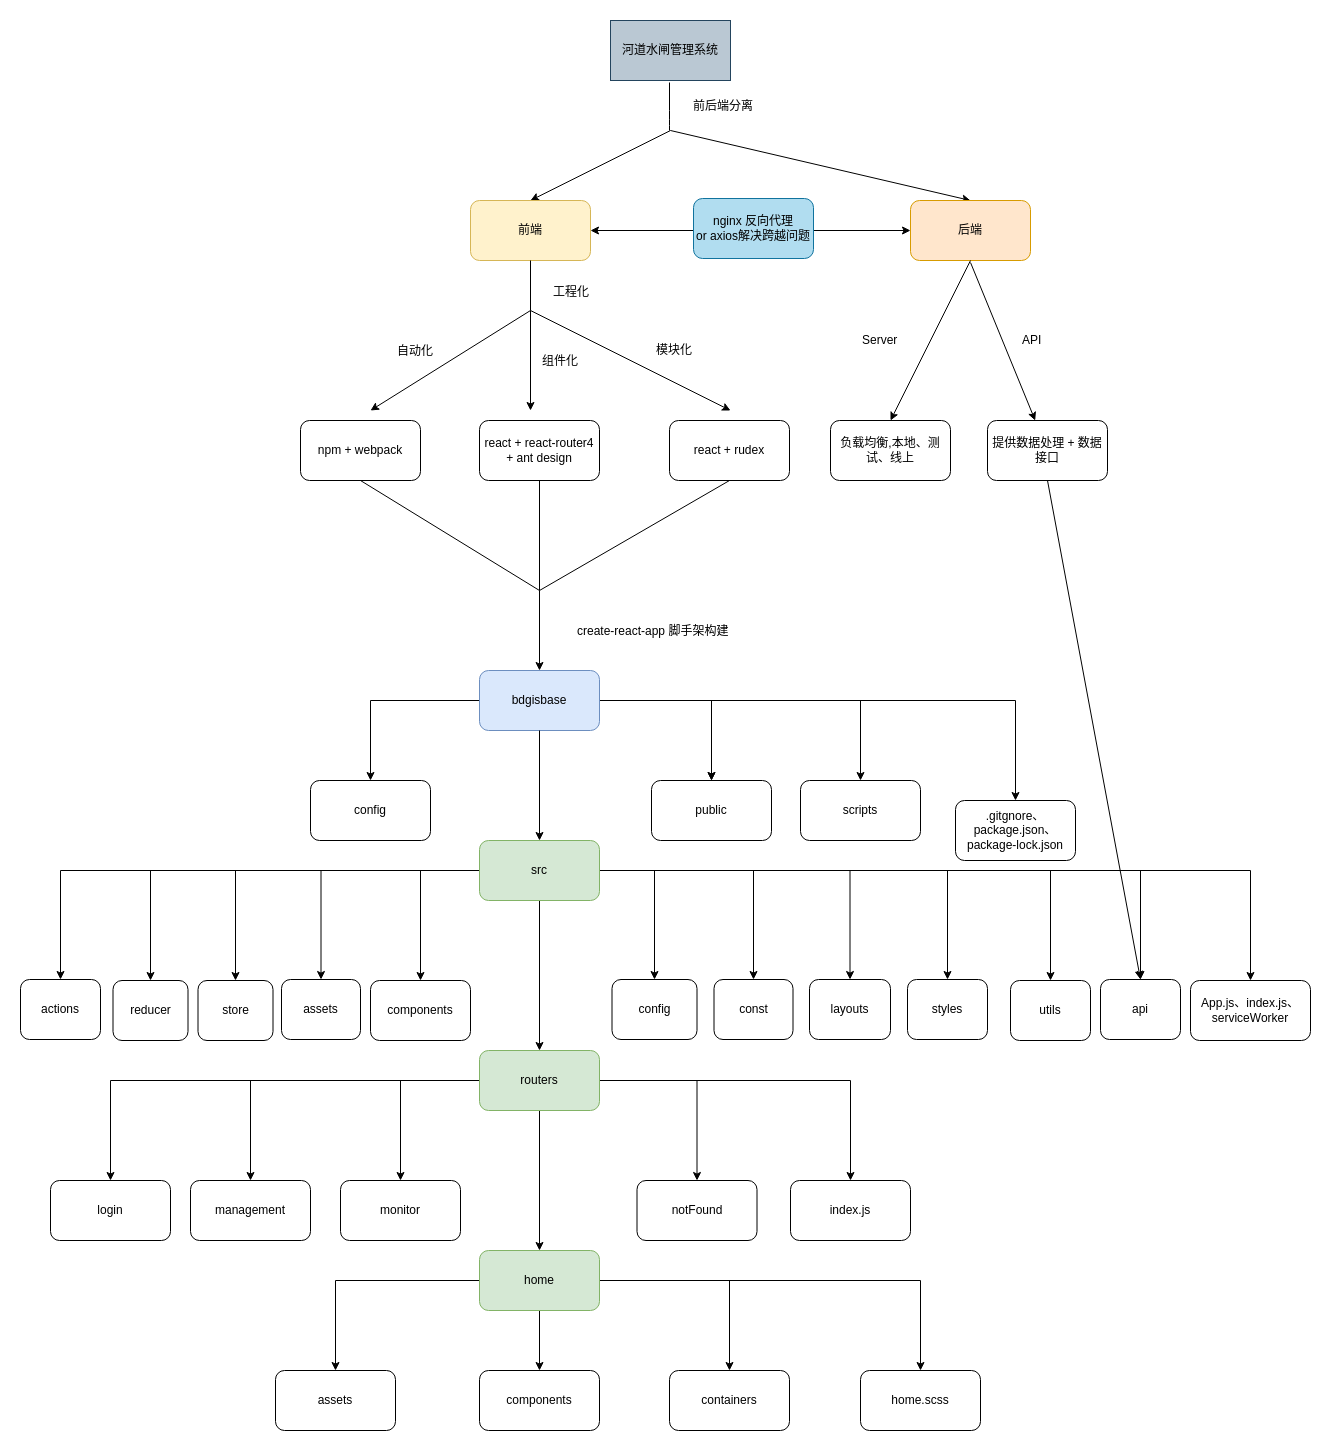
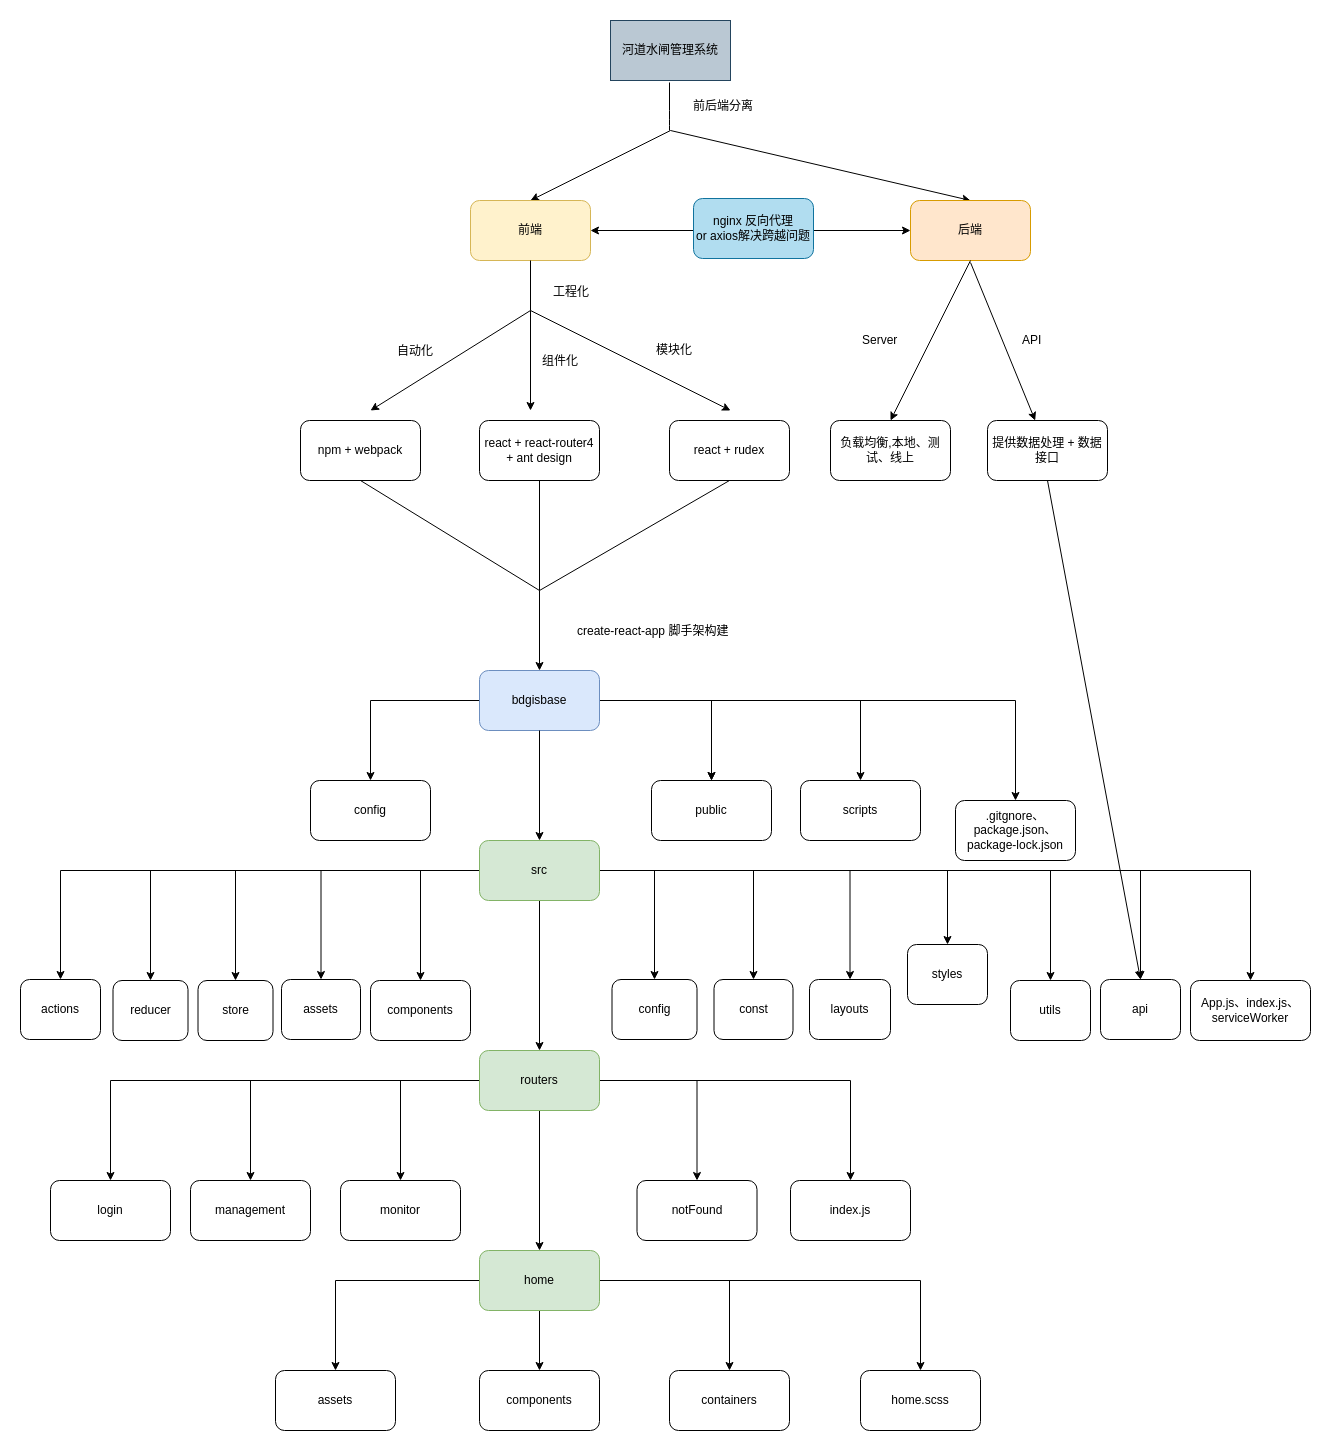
  <mxCell id="0" />
  <mxCell id="1" parent="0" />
  <mxCell id="2" value="河道水闸管理系统" style="rounded=0;whiteSpace=wrap;html=1;fillColor=#bac8d3;strokeColor=#23445d;" vertex="1" parent="1"><mxGeometry x="610" y="20" width="120" height="60" as="geometry" /></mxCell>
  <mxCell id="3" value="" style="endArrow=none;html=1;entryX=0.408;entryY=1.033;entryDx=0;entryDy=0;entryPerimeter=0;" edge="1" parent="1"><mxGeometry width="50" height="50" relative="1" as="geometry"><mxPoint x="669" y="130" as="sourcePoint" /><mxPoint x="669" y="82" as="targetPoint" /><Array as="points"><mxPoint x="669" y="120" /></Array></mxGeometry></mxCell>
  <mxCell id="4" value="" style="endArrow=classic;html=1;entryX=0.5;entryY=0;entryDx=0;entryDy=0;" edge="1" parent="1" target="7"><mxGeometry width="50" height="50" relative="1" as="geometry"><mxPoint x="670" y="130" as="sourcePoint" /><mxPoint x="520" y="190" as="targetPoint" /></mxGeometry></mxCell>
  <mxCell id="5" value="" style="endArrow=classic;html=1;entryX=0.5;entryY=0;entryDx=0;entryDy=0;" edge="1" parent="1" target="6"><mxGeometry width="50" height="50" relative="1" as="geometry"><mxPoint x="670" y="130" as="sourcePoint" /><mxPoint x="970" y="190" as="targetPoint" /></mxGeometry></mxCell>
  <mxCell id="6" value="后端" style="rounded=1;whiteSpace=wrap;html=1;fillColor=#ffe6cc;strokeColor=#d79b00;" vertex="1" parent="1"><mxGeometry x="910" y="200" width="120" height="60" as="geometry" /></mxCell>
  <mxCell id="7" value="前端" style="rounded=1;whiteSpace=wrap;html=1;fillColor=#fff2cc;strokeColor=#d6b656;" vertex="1" parent="1"><mxGeometry x="470" y="200" width="120" height="60" as="geometry" /></mxCell>
  <mxCell id="8" value="npm + webpack" style="rounded=1;whiteSpace=wrap;html=1;" vertex="1" parent="1"><mxGeometry x="300" y="420" width="120" height="60" as="geometry" /></mxCell>
  <mxCell id="9" value="前后端分离" style="text;html=1;resizable=0;points=[];autosize=1;align=left;verticalAlign=top;spacingTop=-4;" vertex="1" parent="1"><mxGeometry x="691" y="96" width="80" height="20" as="geometry" /></mxCell>
  <mxCell id="10" value="工程化" style="text;html=1;resizable=0;points=[];autosize=1;align=left;verticalAlign=top;spacingTop=-4;" vertex="1" parent="1"><mxGeometry x="551" y="282" width="50" height="20" as="geometry" /></mxCell>
  <mxCell id="11" value="" style="endArrow=classic;html=1;" edge="1" parent="1"><mxGeometry width="50" height="50" relative="1" as="geometry"><mxPoint x="530" y="310" as="sourcePoint" /><mxPoint x="370" y="410" as="targetPoint" /></mxGeometry></mxCell>
  <mxCell id="12" value="" style="endArrow=none;html=1;exitX=0.5;exitY=1;exitDx=0;exitDy=0;" edge="1" parent="1" source="7"><mxGeometry width="50" height="50" relative="1" as="geometry"><mxPoint x="290" y="470" as="sourcePoint" /><mxPoint x="530" y="310" as="targetPoint" /></mxGeometry></mxCell>
  <mxCell id="13" value="" style="endArrow=classic;html=1;" edge="1" parent="1"><mxGeometry width="50" height="50" relative="1" as="geometry"><mxPoint x="530" y="310" as="sourcePoint" /><mxPoint x="530" y="410" as="targetPoint" /></mxGeometry></mxCell>
  <mxCell id="14" value="&lt;span&gt;自动化&lt;/span&gt;" style="text;html=1;resizable=0;points=[];autosize=1;align=left;verticalAlign=top;spacingTop=-4;" vertex="1" parent="1"><mxGeometry x="395" y="341" width="50" height="20" as="geometry" /></mxCell>
  <mxCell id="15" value="组件化" style="text;html=1;resizable=0;points=[];autosize=1;align=left;verticalAlign=top;spacingTop=-4;" vertex="1" parent="1"><mxGeometry x="540" y="351" width="50" height="20" as="geometry" /></mxCell>
  <mxCell id="16" value="" style="endArrow=classic;html=1;" edge="1" parent="1"><mxGeometry width="50" height="50" relative="1" as="geometry"><mxPoint x="530" y="310" as="sourcePoint" /><mxPoint x="730" y="410" as="targetPoint" /></mxGeometry></mxCell>
  <mxCell id="17" value="模块化" style="text;html=1;resizable=0;points=[];autosize=1;align=left;verticalAlign=top;spacingTop=-4;" vertex="1" parent="1"><mxGeometry x="654" y="340" width="50" height="20" as="geometry" /></mxCell>
  <mxCell id="18" value="react + react-router4 + ant design" style="rounded=1;whiteSpace=wrap;html=1;" vertex="1" parent="1"><mxGeometry x="479" y="420" width="120" height="60" as="geometry" /></mxCell>
  <mxCell id="19" value="react + rudex" style="rounded=1;whiteSpace=wrap;html=1;" vertex="1" parent="1"><mxGeometry x="669" y="420" width="120" height="60" as="geometry" /></mxCell>
  <mxCell id="20" value="" style="endArrow=classic;html=1;" edge="1" parent="1" target="21"><mxGeometry width="50" height="50" relative="1" as="geometry"><mxPoint x="970" y="262" as="sourcePoint" /><mxPoint x="970" y="330" as="targetPoint" /></mxGeometry></mxCell>
  <mxCell id="21" value="提供数据处理 + 数据接口" style="rounded=1;whiteSpace=wrap;html=1;" vertex="1" parent="1"><mxGeometry x="987" y="420" width="120" height="60" as="geometry" /></mxCell>
  <mxCell id="22" value="" style="endArrow=none;html=1;entryX=0.5;entryY=1;entryDx=0;entryDy=0;" edge="1" parent="1" target="8"><mxGeometry width="50" height="50" relative="1" as="geometry"><mxPoint x="539" y="590" as="sourcePoint" /><mxPoint x="350" y="500" as="targetPoint" /></mxGeometry></mxCell>
  <mxCell id="23" value="" style="endArrow=none;html=1;entryX=0.5;entryY=1;entryDx=0;entryDy=0;" edge="1" parent="1" target="18"><mxGeometry width="50" height="50" relative="1" as="geometry"><mxPoint x="539" y="590" as="sourcePoint" /><mxPoint x="350" y="570" as="targetPoint" /></mxGeometry></mxCell>
  <mxCell id="24" value="" style="endArrow=none;html=1;entryX=0.5;entryY=1;entryDx=0;entryDy=0;" edge="1" parent="1" target="19"><mxGeometry width="50" height="50" relative="1" as="geometry"><mxPoint x="539" y="590" as="sourcePoint" /><mxPoint x="350" y="640" as="targetPoint" /></mxGeometry></mxCell>
  <mxCell id="25" value="" style="edgeStyle=orthogonalEdgeStyle;rounded=0;orthogonalLoop=1;jettySize=auto;html=1;" edge="1" parent="1" source="29" target="32"><mxGeometry relative="1" as="geometry" /></mxCell>
  <mxCell id="26" value="" style="edgeStyle=orthogonalEdgeStyle;rounded=0;orthogonalLoop=1;jettySize=auto;html=1;" edge="1" parent="1" source="29" target="31"><mxGeometry relative="1" as="geometry" /></mxCell>
  <mxCell id="27" value="" style="edgeStyle=orthogonalEdgeStyle;rounded=0;orthogonalLoop=1;jettySize=auto;html=1;" edge="1" parent="1" source="29" target="31"><mxGeometry relative="1" as="geometry" /></mxCell>
  <mxCell id="28" value="" style="edgeStyle=orthogonalEdgeStyle;rounded=0;orthogonalLoop=1;jettySize=auto;html=1;" edge="1" parent="1" source="29" target="30"><mxGeometry relative="1" as="geometry" /></mxCell>
  <mxCell id="29" value="bdgisbase" style="rounded=1;whiteSpace=wrap;html=1;fillColor=#dae8fc;strokeColor=#6c8ebf;" vertex="1" parent="1"><mxGeometry x="479" y="670" width="120" height="60" as="geometry" /></mxCell>
  <mxCell id="30" value=".gitgnore、package.json、package-lock.json" style="rounded=1;whiteSpace=wrap;html=1;" vertex="1" parent="1"><mxGeometry x="955" y="800" width="120" height="60" as="geometry" /></mxCell>
  <mxCell id="31" value="public" style="rounded=1;whiteSpace=wrap;html=1;" vertex="1" parent="1"><mxGeometry x="651" y="780" width="120" height="60" as="geometry" /></mxCell>
  <mxCell id="32" value="config" style="rounded=1;whiteSpace=wrap;html=1;" vertex="1" parent="1"><mxGeometry x="310" y="780" width="120" height="60" as="geometry" /></mxCell>
  <mxCell id="33" value="" style="endArrow=classic;html=1;" edge="1" parent="1" target="29"><mxGeometry width="50" height="50" relative="1" as="geometry"><mxPoint x="539" y="590" as="sourcePoint" /><mxPoint x="350" y="750" as="targetPoint" /></mxGeometry></mxCell>
  <mxCell id="34" value="create-react-app 脚手架构建" style="text;html=1;resizable=0;points=[];autosize=1;align=left;verticalAlign=top;spacingTop=-4;" vertex="1" parent="1"><mxGeometry x="575" y="621" width="170" height="20" as="geometry" /></mxCell>
  <mxCell id="35" value="" style="endArrow=classic;startArrow=classic;html=1;exitX=0;exitY=0.5;exitDx=0;exitDy=0;entryX=1;entryY=0.5;entryDx=0;entryDy=0;" edge="1" parent="1" source="6" target="7"><mxGeometry width="50" height="50" relative="1" as="geometry"><mxPoint x="300" y="910" as="sourcePoint" /><mxPoint x="350" y="860" as="targetPoint" /></mxGeometry></mxCell>
  <mxCell id="36" value="nginx 反向代理 or&amp;nbsp;&lt;span&gt;axios解决跨越问题&lt;/span&gt;" style="rounded=1;whiteSpace=wrap;html=1;fillColor=#b1ddf0;strokeColor=#10739e;" vertex="1" parent="1"><mxGeometry x="693" y="198" width="120" height="60" as="geometry" /></mxCell>
  <mxCell id="37" value="" style="endArrow=classic;html=1;entryX=0.5;entryY=0;entryDx=0;entryDy=0;" edge="1" parent="1" target="38"><mxGeometry width="50" height="50" relative="1" as="geometry"><mxPoint x="970" y="260" as="sourcePoint" /><mxPoint x="1050" y="420" as="targetPoint" /></mxGeometry></mxCell>
  <mxCell id="38" value="负载均衡,本地、测试、线上" style="rounded=1;whiteSpace=wrap;html=1;" vertex="1" parent="1"><mxGeometry x="830" y="420" width="120" height="60" as="geometry" /></mxCell>
  <mxCell id="39" value="API" style="text;html=1;resizable=0;points=[];autosize=1;align=left;verticalAlign=top;spacingTop=-4;" vertex="1" parent="1"><mxGeometry x="1020" y="330" width="30" height="20" as="geometry" /></mxCell>
  <mxCell id="40" value="Server" style="text;html=1;resizable=0;points=[];autosize=1;align=left;verticalAlign=top;spacingTop=-4;" vertex="1" parent="1"><mxGeometry x="860" y="330" width="50" height="20" as="geometry" /></mxCell>
  <mxCell id="41" value="" style="endArrow=classic;html=1;exitX=0.5;exitY=1;exitDx=0;exitDy=0;" edge="1" parent="1" source="29" target="55"><mxGeometry width="50" height="50" relative="1" as="geometry"><mxPoint x="300" y="910" as="sourcePoint" /><mxPoint x="480" y="780" as="targetPoint" /></mxGeometry></mxCell>
  <mxCell id="42" value="" style="edgeStyle=orthogonalEdgeStyle;rounded=0;orthogonalLoop=1;jettySize=auto;html=1;" edge="1" parent="1" source="55" target="88"><mxGeometry relative="1" as="geometry" /></mxCell>
  <mxCell id="43" value="" style="edgeStyle=orthogonalEdgeStyle;rounded=0;orthogonalLoop=1;jettySize=auto;html=1;" edge="1" parent="1" source="55" target="87"><mxGeometry relative="1" as="geometry" /></mxCell>
  <mxCell id="44" value="" style="edgeStyle=orthogonalEdgeStyle;rounded=0;orthogonalLoop=1;jettySize=auto;html=1;" edge="1" parent="1" source="55" target="86"><mxGeometry relative="1" as="geometry" /></mxCell>
  <mxCell id="45" value="" style="edgeStyle=orthogonalEdgeStyle;rounded=0;orthogonalLoop=1;jettySize=auto;html=1;" edge="1" parent="1" source="55" target="85"><mxGeometry relative="1" as="geometry" /></mxCell>
  <mxCell id="46" value="" style="edgeStyle=orthogonalEdgeStyle;rounded=0;orthogonalLoop=1;jettySize=auto;html=1;" edge="1" parent="1" source="55" target="84"><mxGeometry relative="1" as="geometry" /></mxCell>
  <mxCell id="47" value="" style="edgeStyle=orthogonalEdgeStyle;rounded=0;orthogonalLoop=1;jettySize=auto;html=1;" edge="1" parent="1" source="55" target="83"><mxGeometry relative="1" as="geometry" /></mxCell>
  <mxCell id="48" value="" style="edgeStyle=orthogonalEdgeStyle;rounded=0;orthogonalLoop=1;jettySize=auto;html=1;" edge="1" parent="1" source="55" target="82"><mxGeometry relative="1" as="geometry" /></mxCell>
  <mxCell id="49" value="" style="edgeStyle=orthogonalEdgeStyle;rounded=0;orthogonalLoop=1;jettySize=auto;html=1;" edge="1" parent="1" source="55" target="81"><mxGeometry relative="1" as="geometry" /></mxCell>
  <mxCell id="50" value="" style="edgeStyle=orthogonalEdgeStyle;rounded=0;orthogonalLoop=1;jettySize=auto;html=1;" edge="1" parent="1" source="55" target="80"><mxGeometry relative="1" as="geometry" /></mxCell>
  <mxCell id="51" value="" style="edgeStyle=orthogonalEdgeStyle;rounded=0;orthogonalLoop=1;jettySize=auto;html=1;" edge="1" parent="1" source="55" target="79"><mxGeometry relative="1" as="geometry" /></mxCell>
  <mxCell id="52" value="" style="edgeStyle=orthogonalEdgeStyle;rounded=0;orthogonalLoop=1;jettySize=auto;html=1;" edge="1" parent="1" source="55" target="78"><mxGeometry relative="1" as="geometry" /></mxCell>
  <mxCell id="53" value="" style="edgeStyle=orthogonalEdgeStyle;rounded=0;orthogonalLoop=1;jettySize=auto;html=1;" edge="1" parent="1" source="55" target="77"><mxGeometry relative="1" as="geometry" /></mxCell>
  <mxCell id="54" value="" style="edgeStyle=orthogonalEdgeStyle;rounded=0;orthogonalLoop=1;jettySize=auto;html=1;" edge="1" parent="1" source="55" target="62"><mxGeometry relative="1" as="geometry" /></mxCell>
  <mxCell id="55" value="src" style="rounded=1;whiteSpace=wrap;html=1;fillColor=#d5e8d4;strokeColor=#82b366;" vertex="1" parent="1"><mxGeometry x="479" y="840" width="120" height="60" as="geometry" /></mxCell>
  <mxCell id="56" value="" style="edgeStyle=orthogonalEdgeStyle;rounded=0;orthogonalLoop=1;jettySize=auto;html=1;" edge="1" parent="1" source="62" target="76"><mxGeometry relative="1" as="geometry" /></mxCell>
  <mxCell id="57" value="" style="edgeStyle=orthogonalEdgeStyle;rounded=0;orthogonalLoop=1;jettySize=auto;html=1;" edge="1" parent="1" source="62" target="71"><mxGeometry relative="1" as="geometry" /></mxCell>
  <mxCell id="58" value="" style="edgeStyle=orthogonalEdgeStyle;rounded=0;orthogonalLoop=1;jettySize=auto;html=1;" edge="1" parent="1" source="62" target="66"><mxGeometry relative="1" as="geometry" /></mxCell>
  <mxCell id="59" value="" style="edgeStyle=orthogonalEdgeStyle;rounded=0;orthogonalLoop=1;jettySize=auto;html=1;" edge="1" parent="1" source="62" target="65"><mxGeometry relative="1" as="geometry" /></mxCell>
  <mxCell id="60" value="" style="edgeStyle=orthogonalEdgeStyle;rounded=0;orthogonalLoop=1;jettySize=auto;html=1;" edge="1" parent="1" source="62" target="64"><mxGeometry relative="1" as="geometry" /></mxCell>
  <mxCell id="61" value="" style="edgeStyle=orthogonalEdgeStyle;rounded=0;orthogonalLoop=1;jettySize=auto;html=1;" edge="1" parent="1" source="62" target="63"><mxGeometry relative="1" as="geometry" /></mxCell>
  <mxCell id="62" value="routers" style="rounded=1;whiteSpace=wrap;html=1;fillColor=#d5e8d4;strokeColor=#82b366;" vertex="1" parent="1"><mxGeometry x="479" y="1050" width="120" height="60" as="geometry" /></mxCell>
  <mxCell id="63" value="monitor" style="rounded=1;whiteSpace=wrap;html=1;" vertex="1" parent="1"><mxGeometry x="340" y="1180" width="120" height="60" as="geometry" /></mxCell>
  <mxCell id="64" value="index.js" style="rounded=1;whiteSpace=wrap;html=1;" vertex="1" parent="1"><mxGeometry x="790" y="1180" width="120" height="60" as="geometry" /></mxCell>
  <mxCell id="65" value="login" style="rounded=1;whiteSpace=wrap;html=1;" vertex="1" parent="1"><mxGeometry x="50" y="1180" width="120" height="60" as="geometry" /></mxCell>
  <mxCell id="66" value="notFound" style="rounded=1;whiteSpace=wrap;html=1;" vertex="1" parent="1"><mxGeometry x="636.5" y="1180" width="120" height="60" as="geometry" /></mxCell>
  <mxCell id="67" value="" style="edgeStyle=orthogonalEdgeStyle;rounded=0;orthogonalLoop=1;jettySize=auto;html=1;" edge="1" parent="1" source="71" target="75"><mxGeometry relative="1" as="geometry" /></mxCell>
  <mxCell id="68" value="" style="edgeStyle=orthogonalEdgeStyle;rounded=0;orthogonalLoop=1;jettySize=auto;html=1;" edge="1" parent="1" source="71" target="74"><mxGeometry relative="1" as="geometry" /></mxCell>
  <mxCell id="69" value="" style="edgeStyle=orthogonalEdgeStyle;rounded=0;orthogonalLoop=1;jettySize=auto;html=1;" edge="1" parent="1" source="71" target="73"><mxGeometry relative="1" as="geometry" /></mxCell>
  <mxCell id="70" value="" style="edgeStyle=orthogonalEdgeStyle;rounded=0;orthogonalLoop=1;jettySize=auto;html=1;" edge="1" parent="1" source="71" target="72"><mxGeometry relative="1" as="geometry" /></mxCell>
  <mxCell id="71" value="home" style="rounded=1;whiteSpace=wrap;html=1;fillColor=#d5e8d4;strokeColor=#82b366;" vertex="1" parent="1"><mxGeometry x="479" y="1250" width="120" height="60" as="geometry" /></mxCell>
  <mxCell id="72" value="components" style="rounded=1;whiteSpace=wrap;html=1;" vertex="1" parent="1"><mxGeometry x="479" y="1370" width="120" height="60" as="geometry" /></mxCell>
  <mxCell id="73" value="home.scss" style="rounded=1;whiteSpace=wrap;html=1;" vertex="1" parent="1"><mxGeometry x="860" y="1370" width="120" height="60" as="geometry" /></mxCell>
  <mxCell id="74" value="assets" style="rounded=1;whiteSpace=wrap;html=1;" vertex="1" parent="1"><mxGeometry x="275" y="1370" width="120" height="60" as="geometry" /></mxCell>
  <mxCell id="75" value="containers" style="rounded=1;whiteSpace=wrap;html=1;" vertex="1" parent="1"><mxGeometry x="669" y="1370" width="120" height="60" as="geometry" /></mxCell>
  <mxCell id="76" value="management" style="rounded=1;whiteSpace=wrap;html=1;" vertex="1" parent="1"><mxGeometry x="190" y="1180" width="120" height="60" as="geometry" /></mxCell>
  <mxCell id="77" value="components" style="rounded=1;whiteSpace=wrap;html=1;" vertex="1" parent="1"><mxGeometry x="370" y="980" width="100" height="60" as="geometry" /></mxCell>
  <mxCell id="78" value="assets" style="rounded=1;whiteSpace=wrap;html=1;" vertex="1" parent="1"><mxGeometry x="281" y="979" width="79" height="60" as="geometry" /></mxCell>
  <mxCell id="79" value="config" style="rounded=1;whiteSpace=wrap;html=1;" vertex="1" parent="1"><mxGeometry x="611.5" y="979" width="85" height="60" as="geometry" /></mxCell>
  <mxCell id="80" value="store" style="rounded=1;whiteSpace=wrap;html=1;" vertex="1" parent="1"><mxGeometry x="197.5" y="980" width="75" height="60" as="geometry" /></mxCell>
  <mxCell id="81" value="const" style="rounded=1;whiteSpace=wrap;html=1;" vertex="1" parent="1"><mxGeometry x="713.5" y="979" width="79" height="60" as="geometry" /></mxCell>
  <mxCell id="82" value="reducer" style="rounded=1;whiteSpace=wrap;html=1;" vertex="1" parent="1"><mxGeometry x="112.5" y="980" width="75" height="60" as="geometry" /></mxCell>
  <mxCell id="83" value="layouts" style="rounded=1;whiteSpace=wrap;html=1;" vertex="1" parent="1"><mxGeometry x="809" y="979" width="81" height="60" as="geometry" /></mxCell>
- <mxCell id="84" value="styles" style="rounded=1;whiteSpace=wrap;html=1;" vertex="1" parent="1"><mxGeometry x="907" y="979" width="80" height="60" as="geometry" /></mxCell>
+ <mxCell id="84" value="styles" style="rounded=1;whiteSpace=wrap;html=1;" vertex="1" parent="1"><mxGeometry x="907" y="944" width="80" height="60" as="geometry" /></mxCell>
  <mxCell id="85" value="utils" style="rounded=1;whiteSpace=wrap;html=1;" vertex="1" parent="1"><mxGeometry x="1010" y="980" width="80" height="60" as="geometry" /></mxCell>
  <mxCell id="86" value="App.js、index.js、serviceWorker" style="rounded=1;whiteSpace=wrap;html=1;" vertex="1" parent="1"><mxGeometry x="1190" y="980" width="120" height="60" as="geometry" /></mxCell>
  <mxCell id="87" value="actions" style="rounded=1;whiteSpace=wrap;html=1;" vertex="1" parent="1"><mxGeometry x="20" y="979" width="80" height="60" as="geometry" /></mxCell>
  <mxCell id="88" value="api" style="rounded=1;whiteSpace=wrap;html=1;" vertex="1" parent="1"><mxGeometry x="1100" y="979" width="80" height="60" as="geometry" /></mxCell>
  <mxCell id="89" value="" style="endArrow=classic;html=1;" edge="1" parent="1" target="90"><mxGeometry width="50" height="50" relative="1" as="geometry"><mxPoint x="860" y="700" as="sourcePoint" /><mxPoint x="860" y="780" as="targetPoint" /></mxGeometry></mxCell>
  <mxCell id="90" value="scripts" style="rounded=1;whiteSpace=wrap;html=1;" vertex="1" parent="1"><mxGeometry x="800" y="780" width="120" height="60" as="geometry" /></mxCell>
  <mxCell id="91" value="" style="endArrow=classic;html=1;exitX=0.5;exitY=1;exitDx=0;exitDy=0;entryX=0.5;entryY=0;entryDx=0;entryDy=0;" edge="1" parent="1" source="21" target="88"><mxGeometry width="50" height="50" relative="1" as="geometry"><mxPoint x="1025" y="530" as="sourcePoint" /><mxPoint x="1140" y="870" as="targetPoint" /></mxGeometry></mxCell>
